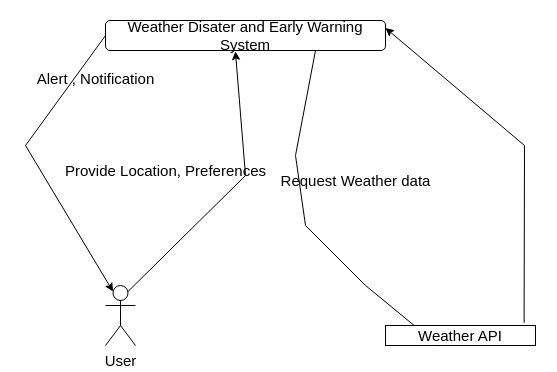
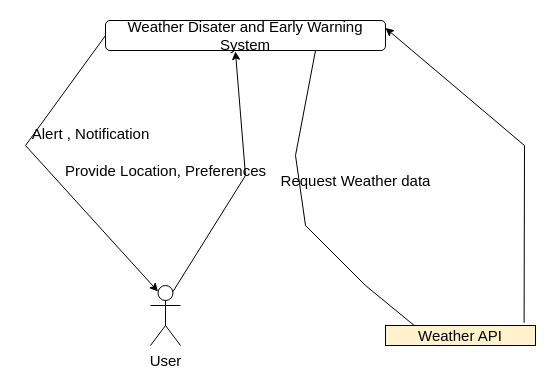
  <mxCell id="0" />
  <mxCell id="1" parent="0" />
  <mxCell id="2" value="Weather Disater and Early Warning System" style="rounded=1;whiteSpace=wrap;html=1;fontSize=15;" parent="1" vertex="1"><mxGeometry x="105" y="20" width="280" height="30" as="geometry" /></mxCell>
  <mxCell id="3" style="edgeStyle=none;rounded=0;orthogonalLoop=1;jettySize=auto;html=1;entryX=1;entryY=0.25;entryDx=0;entryDy=0;exitX=0.924;exitY=-0.133;exitDx=0;exitDy=0;exitPerimeter=0;fontSize=15;" parent="1" source="11" target="2" edge="1"><mxGeometry relative="1" as="geometry"><Array as="points"><mxPoint x="524" y="145" /></Array><mxPoint x="585" y="195" as="sourcePoint" /></mxGeometry></mxCell>
- <mxCell id="4" value="User" style="shape=umlActor;verticalLabelPosition=bottom;verticalAlign=top;html=1;fontSize=15;" parent="1" vertex="1"><mxGeometry x="105" y="285" width="30" height="60" as="geometry" /></mxCell>
+ <mxCell id="4" value="User" style="shape=umlActor;verticalLabelPosition=bottom;verticalAlign=top;html=1;fontSize=15;" parent="1" vertex="1"><mxGeometry x="150" y="285" width="30" height="60" as="geometry" /></mxCell>
  <mxCell id="5" style="edgeStyle=none;rounded=0;orthogonalLoop=1;jettySize=auto;html=1;exitX=0;exitY=0.5;exitDx=0;exitDy=0;entryX=0.25;entryY=0.1;entryDx=0;entryDy=0;entryPerimeter=0;fontSize=15;" parent="1" source="2" target="4" edge="1"><mxGeometry relative="1" as="geometry"><Array as="points"><mxPoint x="25" y="145" /></Array></mxGeometry></mxCell>
  <mxCell id="6" style="edgeStyle=none;rounded=0;orthogonalLoop=1;jettySize=auto;html=1;exitX=0.75;exitY=0.1;exitDx=0;exitDy=0;exitPerimeter=0;entryX=0.464;entryY=1.033;entryDx=0;entryDy=0;entryPerimeter=0;fontSize=15;" parent="1" source="4" target="2" edge="1"><mxGeometry relative="1" as="geometry"><Array as="points"><mxPoint x="245" y="175" /></Array></mxGeometry></mxCell>
  <mxCell id="7" style="edgeStyle=none;rounded=0;orthogonalLoop=1;jettySize=auto;html=1;exitX=0.75;exitY=1;exitDx=0;exitDy=0;entryX=0.362;entryY=1.05;entryDx=0;entryDy=0;entryPerimeter=0;fontSize=15;" parent="1" source="2" target="11" edge="1"><mxGeometry relative="1" as="geometry"><Array as="points"><mxPoint x="295" y="155" /><mxPoint x="305" y="225" /><mxPoint x="365" y="285" /></Array><mxPoint x="570" y="255" as="targetPoint" /></mxGeometry></mxCell>
- <mxCell id="8" value="Alert , Notification" style="text;html=1;align=center;verticalAlign=middle;resizable=0;points=[];autosize=1;strokeColor=none;fillColor=none;fontSize=15;" parent="1" vertex="1"><mxGeometry x="25" y="63" width="140" height="30" as="geometry" /></mxCell>
+ <mxCell id="8" value="Alert , Notification" style="text;html=1;align=center;verticalAlign=middle;resizable=0;points=[];autosize=1;strokeColor=none;fillColor=none;fontSize=15;" parent="1" vertex="1"><mxGeometry x="20" y="118" width="140" height="30" as="geometry" /></mxCell>
  <mxCell id="9" value="Provide Location, Preferences" style="text;html=1;align=center;verticalAlign=middle;resizable=0;points=[];autosize=1;strokeColor=none;fillColor=none;fontSize=15;" parent="1" vertex="1"><mxGeometry x="55" y="155" width="220" height="30" as="geometry" /></mxCell>
  <mxCell id="10" value="Request Weather data" style="text;html=1;align=center;verticalAlign=middle;resizable=0;points=[];autosize=1;strokeColor=none;fillColor=none;fontSize=15;" parent="1" vertex="1"><mxGeometry x="270" y="165" width="170" height="30" as="geometry" /></mxCell>
- <mxCell id="11" value="Weather API" style="rounded=0;whiteSpace=wrap;html=1;fontSize=15;" parent="1" vertex="1"><mxGeometry x="385" y="325" width="150" height="20" as="geometry" /></mxCell>
+ <mxCell id="11" value="Weather API" style="rounded=0;whiteSpace=wrap;html=1;fontSize=15;fillColor=#fff2cc;" parent="1" vertex="1"><mxGeometry x="385" y="325" width="150" height="20" as="geometry" /></mxCell>
